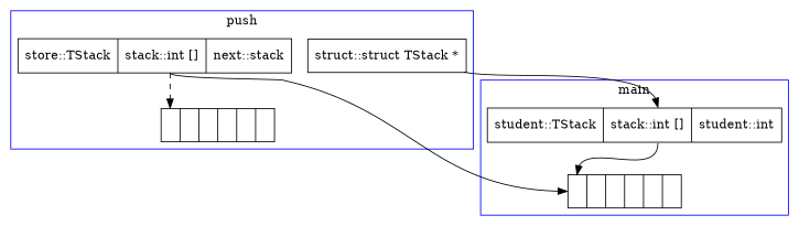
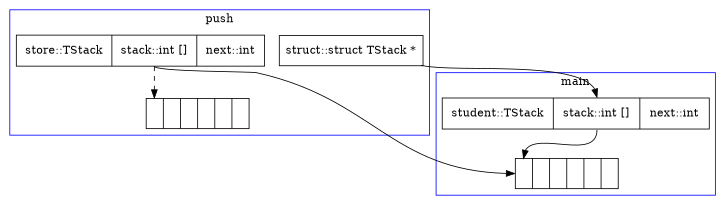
  digraph {
    rankdir=TB
    node [shape=record]
    edge [headport=p1 tailport=p1]
-   n1 [label="store::TStack | <p1> stack::int [] | next::stack"]
+   n1 [label="store::TStack | <p1> stack::int [] | next::int"]
    n2 [label="<p1> | | | | | "]
    n3 [label="struct::struct TStack *"]
-   n4 [label="student::TStack | <p1> stack::int [] | student::int"]
+   n4 [label="student::TStack | <p1> stack::int [] | next::int"]
    n5 [label="<p1> | | | | | "]
    subgraph cluster_1 {
      color=blue
      label=push
      n1
      n2
      n3
    }
    subgraph cluster_2 {
      color=blue
      label=main
      n4
      n5
    }
    n1 -> n2 [style=dashed]
    n1 -> n5
    n3 -> n4
    n4 -> n5
  }
